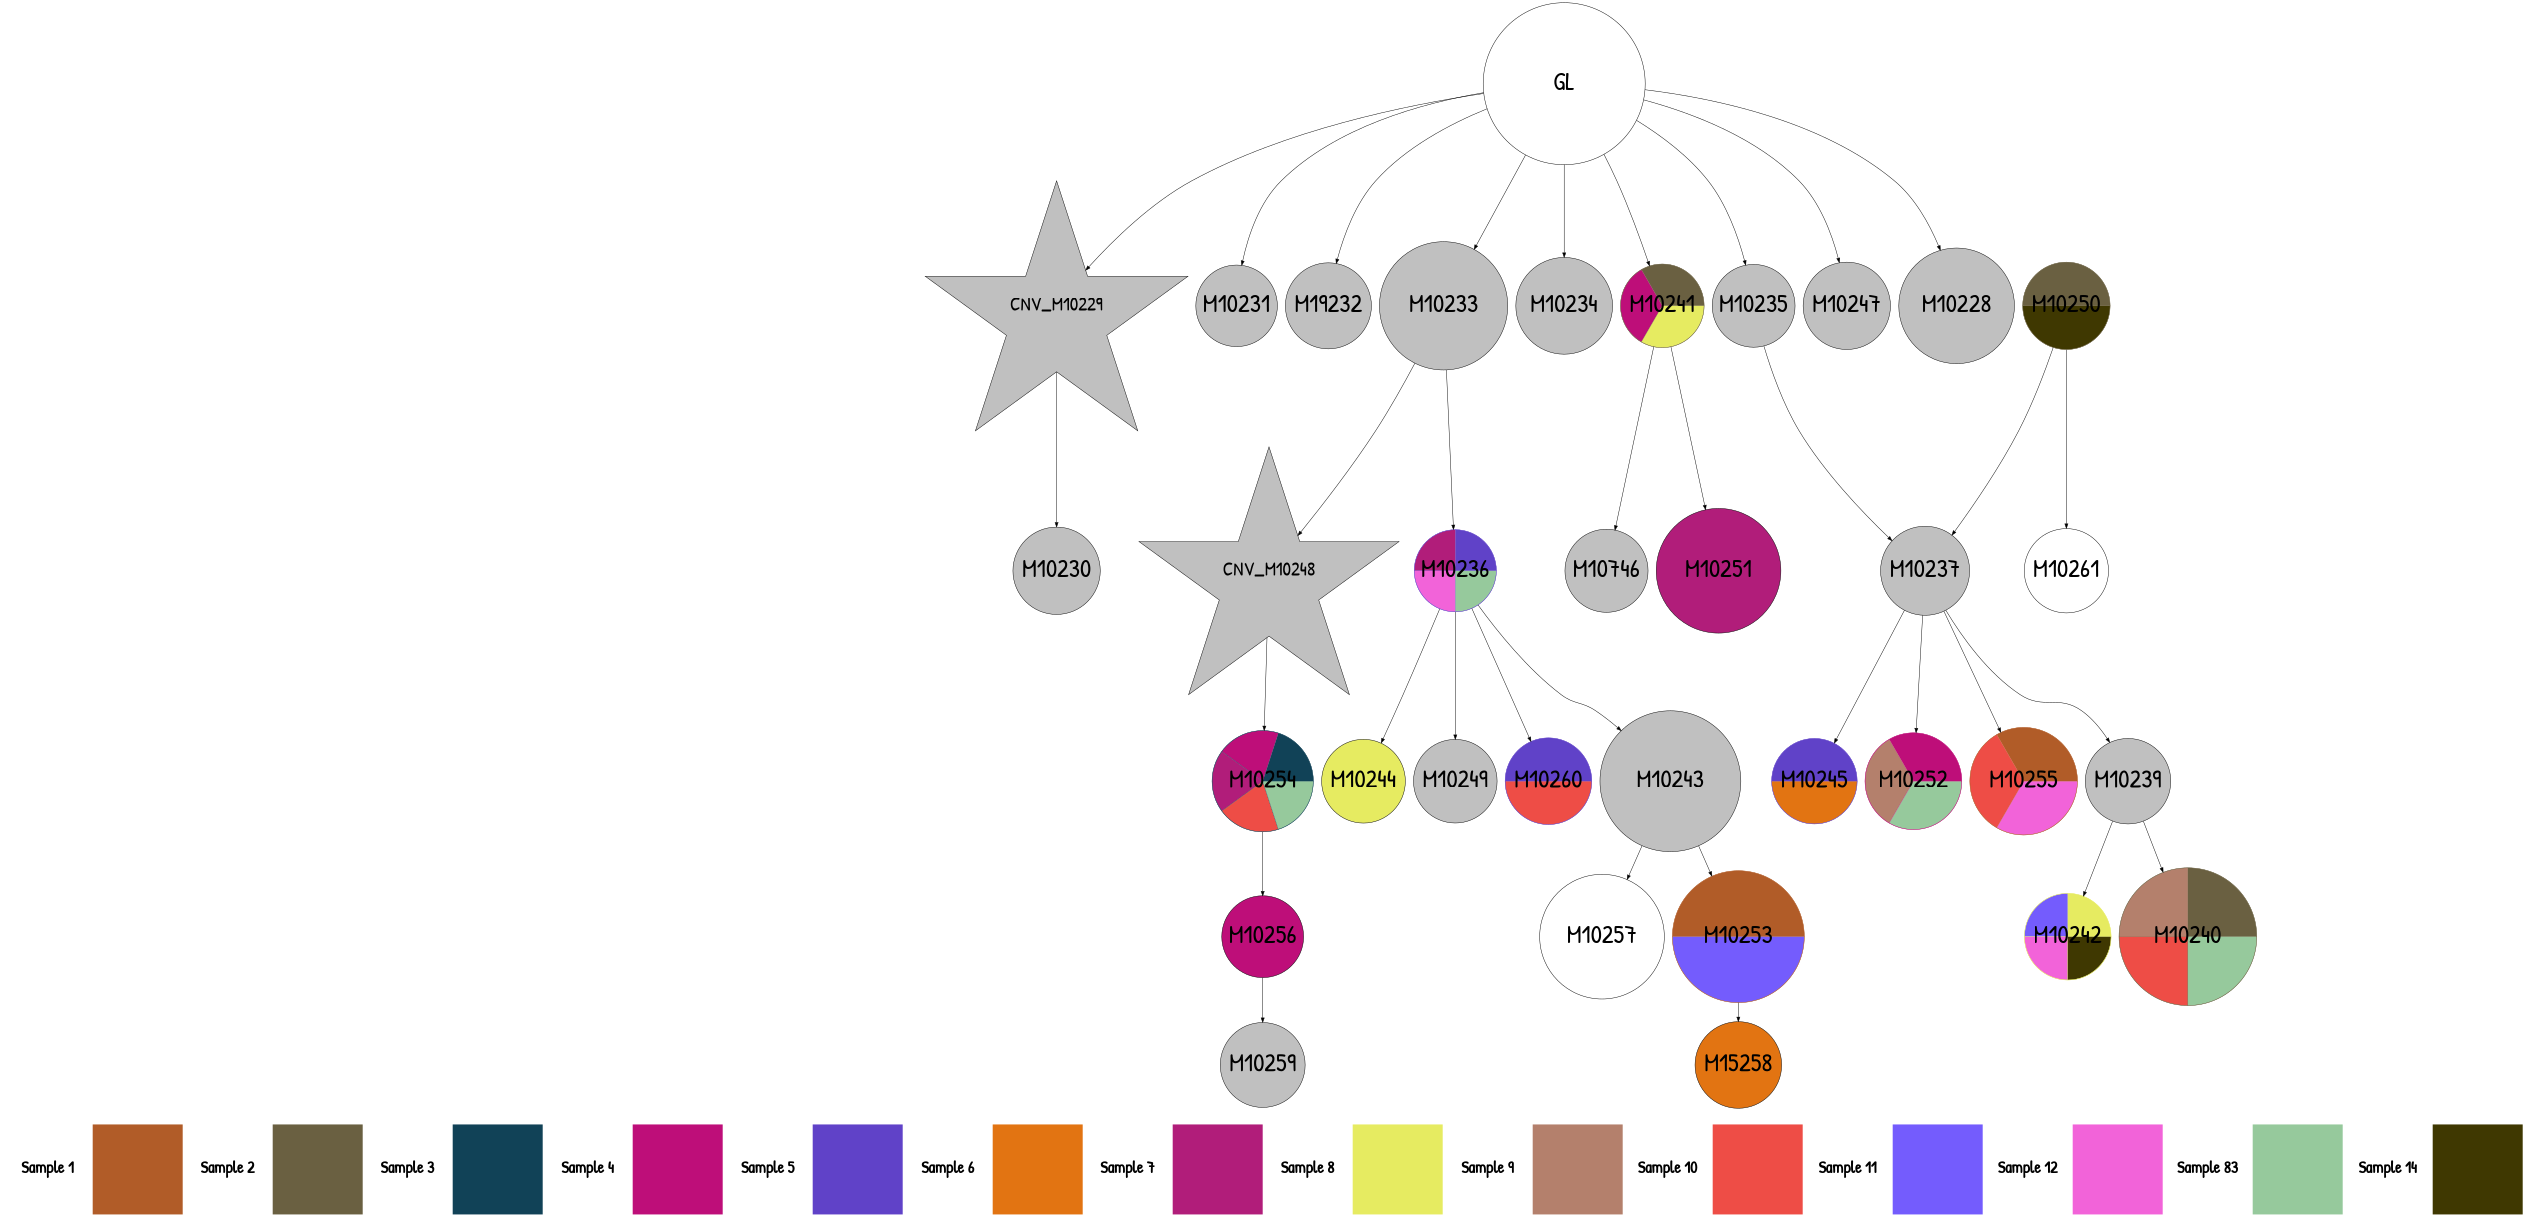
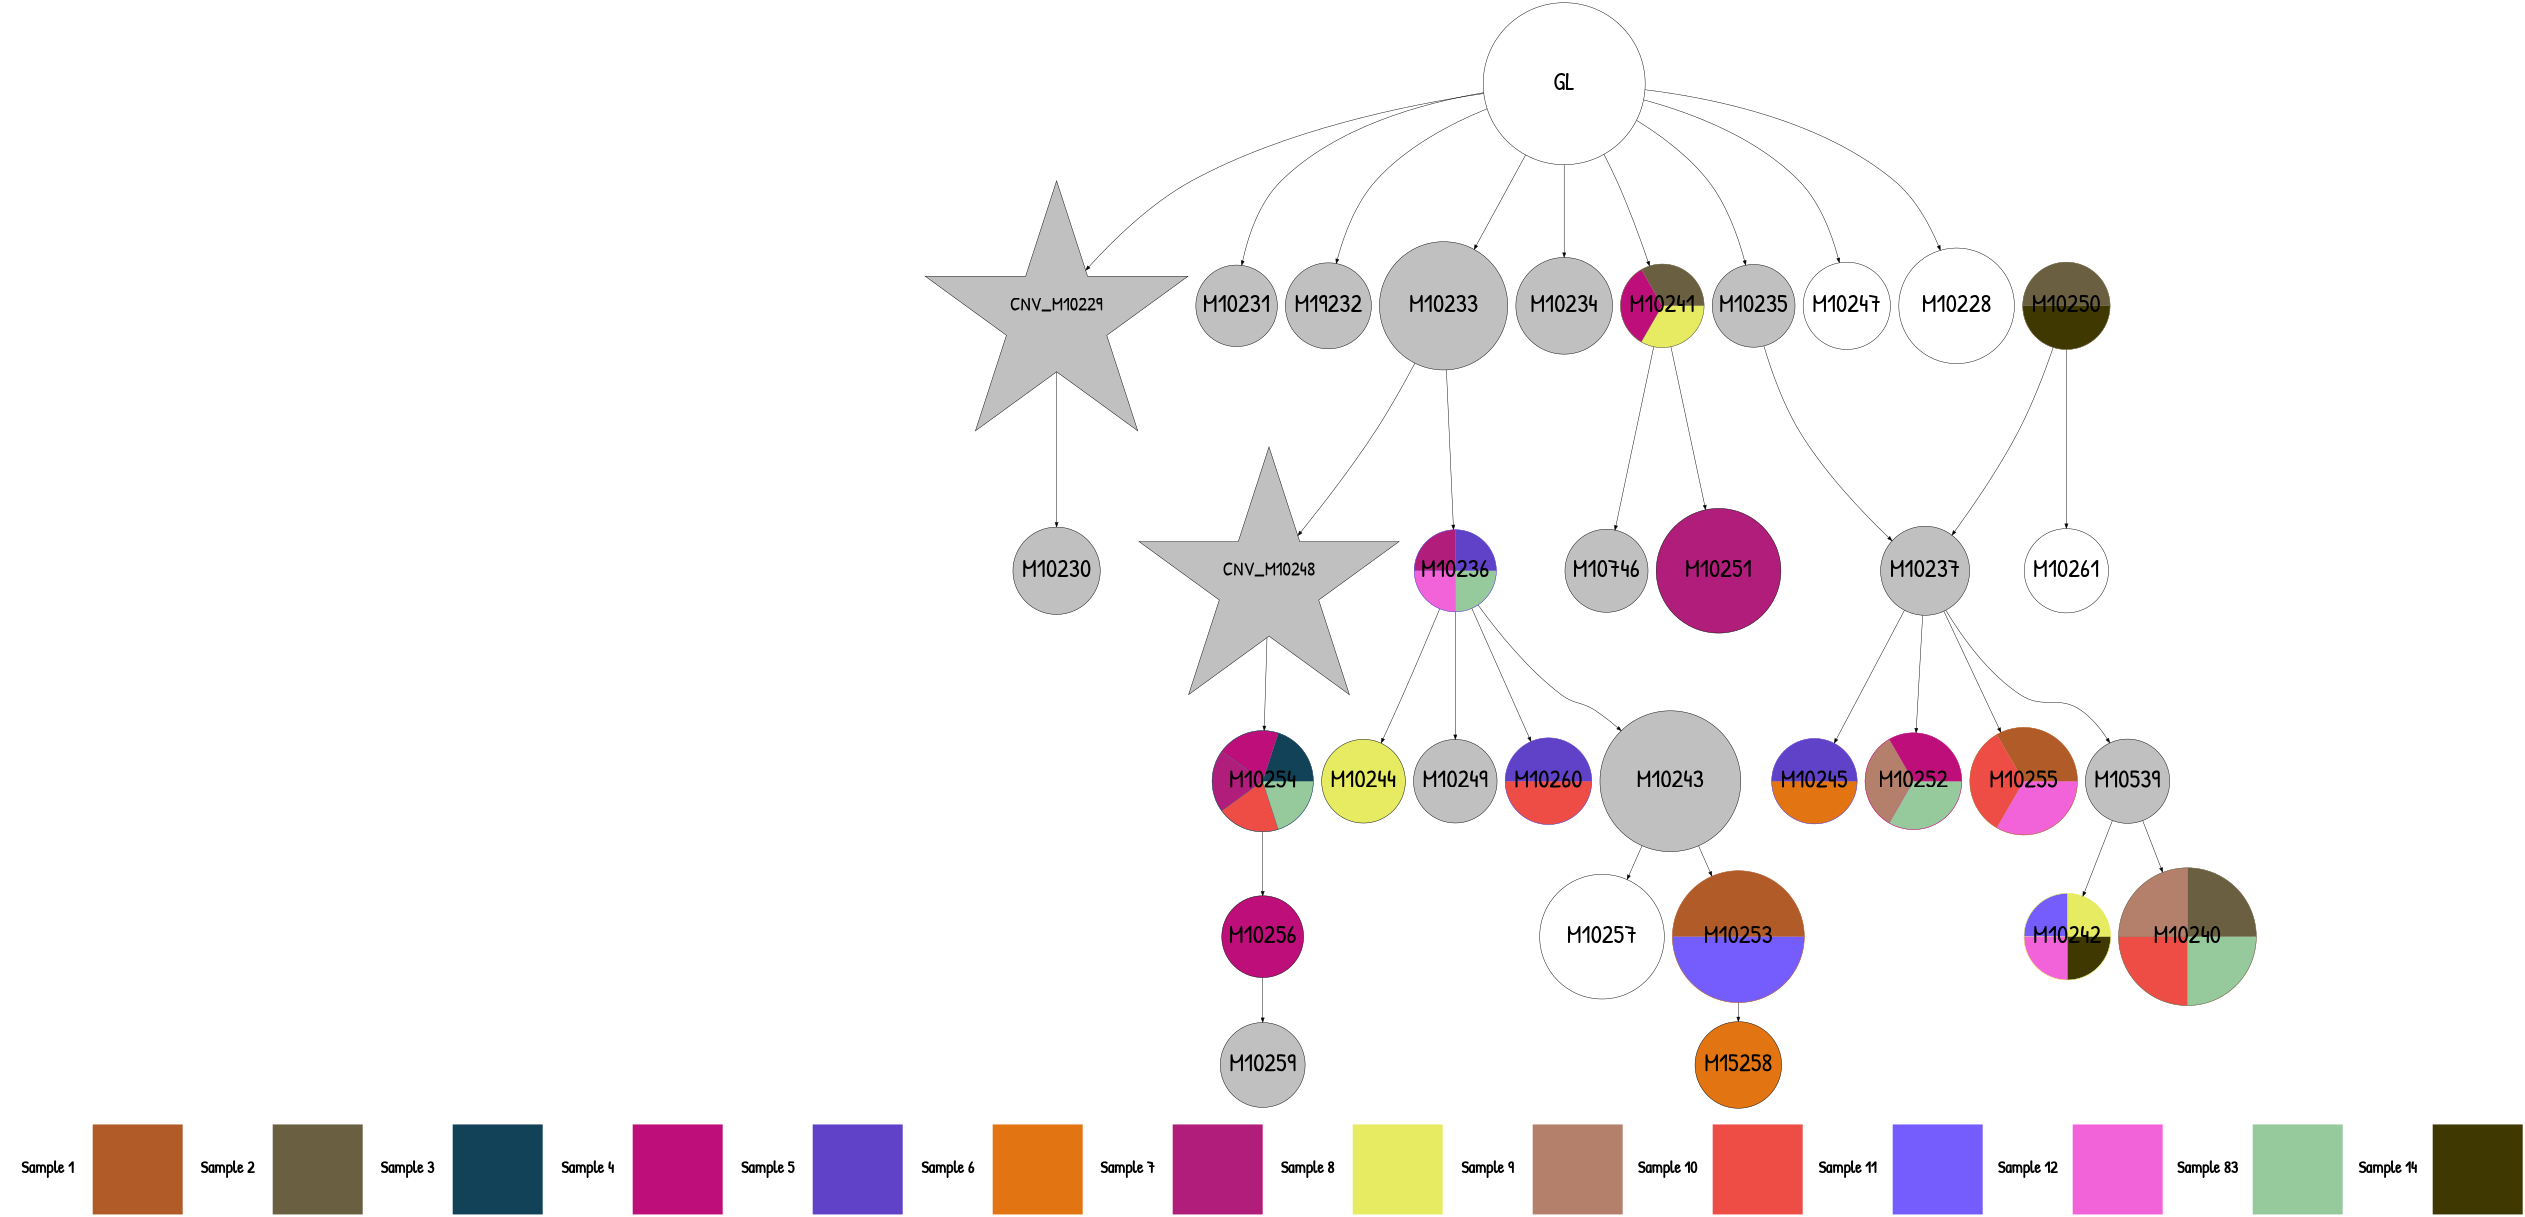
  digraph {
    fontname="Patrick Hand"
    rankdir=TB
    node [fontname="Patrick Hand" shape=circle fontsize=56 fillcolor=grey style=filled]
    edge [fontname="Patrick Hand"]
    n1 [label=<<TABLE border="0" cellborder="0" cellspacing="0">  <TR><TD width="200" height="200" colspan="1"><FONT POINT-SIZE="36.0"><B>Sample 1</B></FONT></TD><TD width="200" height="200" colspan="1" BGCOLOR="#b15c28"></TD> <TD width="200" height="200" colspan="1"><FONT POINT-SIZE="36.0"><B>Sample 2</B></FONT></TD><TD width="200" height="200" colspan="1" BGCOLOR="#6a6041"></TD> <TD width="200" height="200" colspan="1"><FONT POINT-SIZE="36.0"><B>Sample 3</B></FONT></TD><TD width="200" height="200" colspan="1" BGCOLOR="#114257"></TD> <TD width="200" height="200" colspan="1"><FONT POINT-SIZE="36.0"><B>Sample 4</B></FONT></TD><TD width="200" height="200" colspan="1" BGCOLOR="#be0e79"></TD> <TD width="200" height="200" colspan="1"><FONT POINT-SIZE="36.0"><B>Sample 5</B></FONT></TD><TD width="200" height="200" colspan="1" BGCOLOR="#6042c8"></TD> <TD width="200" height="200" colspan="1"><FONT POINT-SIZE="36.0"><B>Sample 6</B></FONT></TD><TD width="200" height="200" colspan="1" BGCOLOR="#e27412"></TD> <TD width="200" height="200" colspan="1"><FONT POINT-SIZE="36.0"><B>Sample 7</B></FONT></TD><TD width="200" height="200" colspan="1" BGCOLOR="#b11d7a"></TD> <TD width="200" height="200" colspan="1"><FONT POINT-SIZE="36.0"><B>Sample 8</B></FONT></TD><TD width="200" height="200" colspan="1" BGCOLOR="#e6eb61"></TD> <TD width="200" height="200" colspan="1"><FONT POINT-SIZE="36.0"><B>Sample 9</B></FONT></TD><TD width="200" height="200" colspan="1" BGCOLOR="#b4806c"></TD> <TD width="200" height="200" colspan="1"><FONT POINT-SIZE="36.0"><B>Sample 10</B></FONT></TD><TD width="200" height="200" colspan="1" BGCOLOR="#ee4d46"></TD> <TD width="200" height="200" colspan="1"><FONT POINT-SIZE="36.0"><B>Sample 11</B></FONT></TD><TD width="200" height="200" colspan="1" BGCOLOR="#745cfd"></TD> <TD width="200" height="200" colspan="1"><FONT POINT-SIZE="36.0"><B>Sample 12</B></FONT></TD><TD width="200" height="200" colspan="1" BGCOLOR="#f263d9"></TD> <TD width="200" height="200" colspan="1"><FONT POINT-SIZE="36.0"><B>Sample 83</B></FONT></TD><TD width="200" height="200" colspan="1" BGCOLOR="#96c99c"></TD> <TD width="200" height="200" colspan="1"><FONT POINT-SIZE="36.0"><B>Sample 14</B></FONT></TD><TD width="200" height="200" colspan="1" BGCOLOR="#3f3801"></TD> </TR></TABLE>> margin=0 shape=none fontsize="" fillcolor="" style=""]
    n2 [height=5 label=GL width=5 shape="" fillcolor="" style=""]
-   n3 [height=2 label=M10228 width=3.57]
+   n3 [fillcolor=white height=2 label=M10228 width=3.57]
    n4 [fontsize=42 label=CNV_M10229 shape=star]
    n5 [height=2 label=M10231 width=2.43]
    n6 [height=2 label=M19232 width=0.79]
    n7 [height=2 label=M10233 width=3.96]
    n8 [height=2 label=M10234 width=2.98]
    n9 [height=2 label=M10235 width=2.55]
    n10 [color="#6a6041:#be0e79:#e6eb61" height=2 label=M10241 style=wedged width=1.74 fillcolor=""]
-   n11 [height=2 label=M10247 width=0.07]
+   n11 [fillcolor=white height=2 label=M10247 width=0.07]
    n12 [height=2 label=M10230 width=0.6]
    n13 [color="#6042c8:#b11d7a:#f263d9:#96c99c" height=2 label=M10236 style=wedged width=2.47 fillcolor=""]
    n14 [fontsize=42 label=CNV_M10248 shape=star]
    n15 [height=2 label=M10237 width=0.74]
    n16 [height=2 label=M10746 width=2.24]
    n17 [fillcolor="#b11d7a" height=2 label=M10251 width=3.85]
    n18 [height=2 label=M10243 width=4.35]
    n19 [fillcolor="#e6eb61" height=2 label=M10244 width=1.96]
    n20 [height=2 label=M10249 width=1.07]
    n21 [color="#6042c8:#ee4d46" height=2 label=M10260 style=wedged width=1.16 fillcolor=""]
    n22 [color="#114257:#be0e79:#b11d7a:#ee4d46:#96c99c" height=2 label=M10254 style=wedged width=3.13 fillcolor=""]
-   n23 [height=2 label=M10239 width=1.88]
+   n23 [height=2 label=M10539 width=1.88]
    n24 [color="#6042c8:#e27412" height=2 label=M10245 style=wedged width=0.3 fillcolor=""]
    n25 [color="#be0e79:#b4806c:#96c99c" height=2 label=M10252 style=wedged width=2.99 fillcolor=""]
    n26 [color="#b15c28:#ee4d46:#f263d9" height=2 label=M10255 style=wedged width=3.32 fillcolor=""]
    n27 [color="#b15c28:#745cfd" height=2 label=M10253 style=wedged width=4.07 fillcolor=""]
    n28 [fillcolor=white height=2 label=M10257 width=3.85]
    n29 [fillcolor="#be0e79" height=2 label=M10256 width=2.49]
    n30 [color="#6a6041:#b4806c:#ee4d46:#96c99c" height=2 label=M10240 style=wedged width=4.25 fillcolor=""]
    n31 [color="#e6eb61:#745cfd:#f263d9:#3f3801" height=2 label=M10242 style=wedged width=0.02 fillcolor=""]
    n32 [color="#6a6041:#3f3801" height=2 label=M10250 style=wedged width=0.9 fillcolor=""]
    n33 [fillcolor=white height=2 label=M10261 width=0.31]
    n34 [fillcolor="#e27412" height=2 label=M15258 width=1.55]
    n35 [height=2 label=M10259 width=0.88]
    subgraph sub_1 {
      rank=sink
      n1
    }
    n2 -> n3
    n2 -> n4
    n2 -> n5
    n2 -> n6
    n2 -> n7
    n2 -> n8
    n2 -> n9
    n2 -> n10
    n2 -> n11
    n4 -> n12
    n7 -> n13
    n7 -> n14
    n9 -> n15
    n10 -> n16
    n10 -> n17
    n13 -> n18
    n13 -> n19
    n13 -> n20
    n13 -> n21
    n14 -> n22
    n15 -> n23
    n15 -> n24
    n15 -> n25
    n15 -> n26
    n18 -> n27
    n18 -> n28
    n22 -> n29
    n23 -> n30
    n23 -> n31
    n27 -> n34
    n29 -> n35
    n32 -> n15
    n32 -> n33
  }
